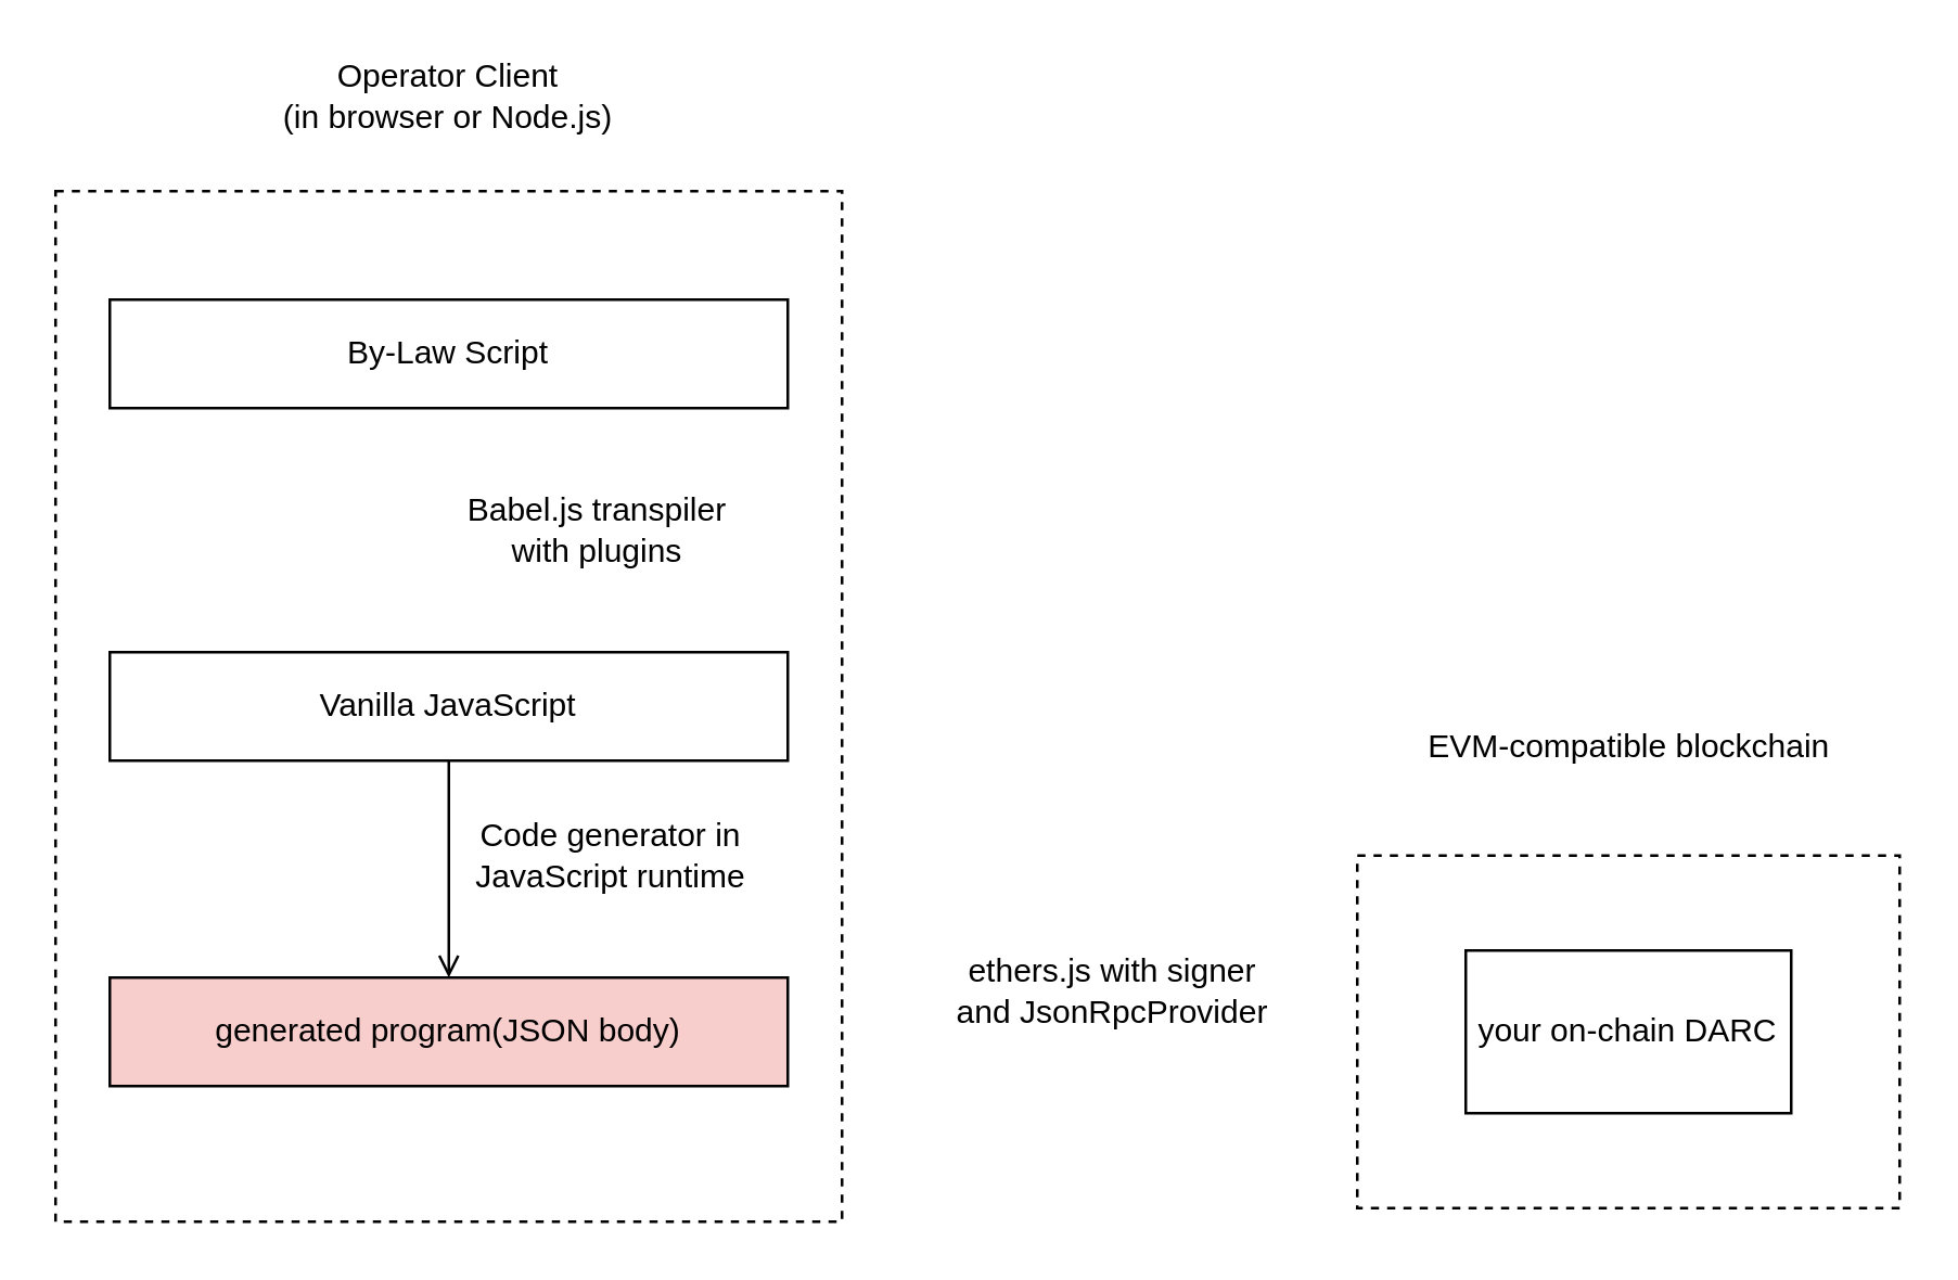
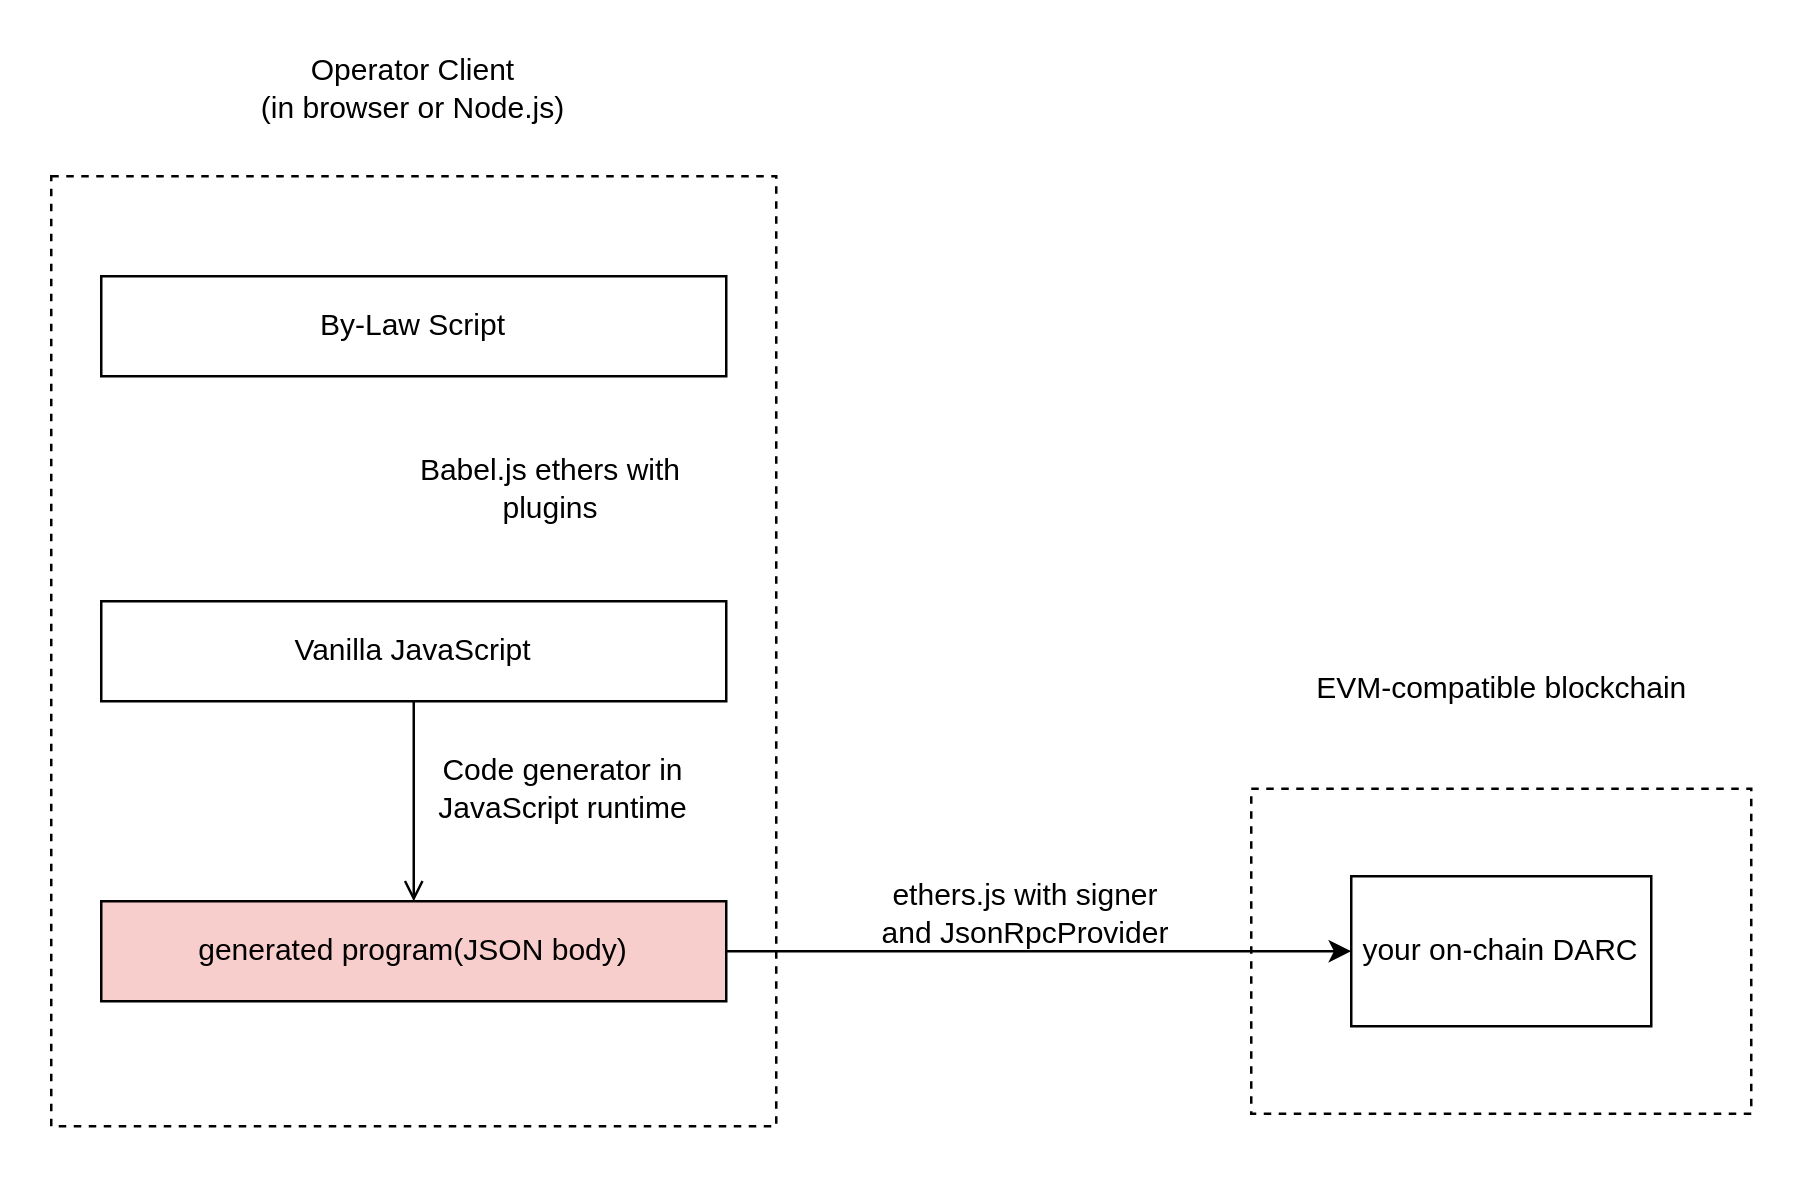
  <mxCell id="0" />
  <mxCell id="1" parent="0" />
  <mxCell id="2" value="" style="rounded=0;whiteSpace=wrap;html=1;dashed=1;" parent="1" vertex="1"><mxGeometry x="20" y="70" width="290" height="380" as="geometry" /></mxCell>
  <mxCell id="3" value="By-Law Script" style="rounded=0;whiteSpace=wrap;html=1;" parent="1" vertex="1"><mxGeometry x="40" y="110" width="250" height="40" as="geometry" /></mxCell>
  <mxCell id="4" value="" style="edgeStyle=orthogonalEdgeStyle;rounded=0;orthogonalLoop=1;jettySize=auto;html=1;endArrow=open;" parent="1" source="5" target="6" edge="1"><mxGeometry relative="1" as="geometry" /></mxCell>
  <mxCell id="5" value="Vanilla JavaScript" style="rounded=0;whiteSpace=wrap;html=1;" parent="1" vertex="1"><mxGeometry x="40" y="240" width="250" height="40" as="geometry" /></mxCell>
  <mxCell id="6" value="generated program(JSON body)" style="rounded=0;whiteSpace=wrap;html=1;fillColor=#f8cecc;" parent="1" vertex="1"><mxGeometry x="40" y="360" width="250" height="40" as="geometry" /></mxCell>
  <mxCell id="7" value="Operator Client &lt;br&gt;(in browser or Node.js)" style="text;html=1;strokeColor=none;fillColor=none;align=center;verticalAlign=middle;whiteSpace=wrap;rounded=0;" parent="1" vertex="1"><mxGeometry x="95" y="20" width="140" height="30" as="geometry" /></mxCell>
  <mxCell id="8" value="" style="rounded=0;whiteSpace=wrap;html=1;dashed=1;" parent="1" vertex="1"><mxGeometry x="500" y="315" width="200" height="130" as="geometry" /></mxCell>
  <mxCell id="9" value="EVM-compatible blockchain" style="text;html=1;strokeColor=none;fillColor=none;align=center;verticalAlign=middle;whiteSpace=wrap;rounded=0;" parent="1" vertex="1"><mxGeometry x="512.5" y="260" width="175" height="30" as="geometry" /></mxCell>
  <mxCell id="10" value="your on-chain DARC" style="rounded=0;whiteSpace=wrap;html=1;" parent="1" vertex="1"><mxGeometry x="540" y="350" width="120" height="60" as="geometry" /></mxCell>
- <mxCell id="12" value="Babel.js transpiler with plugins" style="text;html=1;strokeColor=none;fillColor=none;align=center;verticalAlign=middle;whiteSpace=wrap;rounded=0;" parent="1" vertex="1"><mxGeometry x="160" y="180" width="120" height="30" as="geometry" /></mxCell>
+ <mxCell id="11" style="edgeStyle=orthogonalEdgeStyle;rounded=0;orthogonalLoop=1;jettySize=auto;html=1;" parent="1" source="6" target="10" edge="1"><mxGeometry relative="1" as="geometry" /></mxCell>
+ <mxCell id="12" value="Babel.js ethers with plugins" style="text;html=1;strokeColor=none;fillColor=none;align=center;verticalAlign=middle;whiteSpace=wrap;rounded=0;" parent="1" vertex="1"><mxGeometry x="160" y="180" width="120" height="30" as="geometry" /></mxCell>
  <mxCell id="13" value="Code generator in JavaScript runtime" style="text;html=1;strokeColor=none;fillColor=none;align=center;verticalAlign=middle;whiteSpace=wrap;rounded=0;" parent="1" vertex="1"><mxGeometry x="170" y="300" width="110" height="30" as="geometry" /></mxCell>
  <mxCell id="14" value="ethers.js with signer and JsonRpcProvider" style="text;html=1;strokeColor=none;fillColor=none;align=center;verticalAlign=middle;whiteSpace=wrap;rounded=0;" parent="1" vertex="1"><mxGeometry x="350" y="350" width="120" height="30" as="geometry" /></mxCell>
